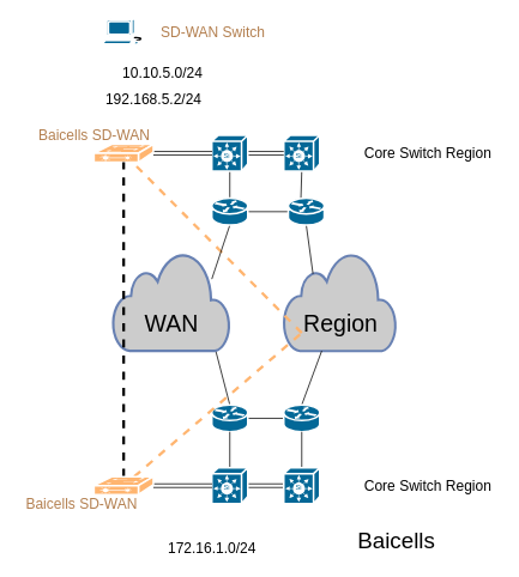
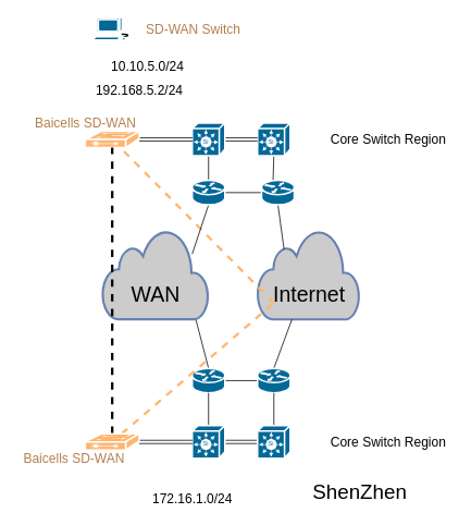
  <mxCell id="0" />
  <mxCell id="1" parent="0" />
  <mxCell id="2" value="" style="html=1;outlineConnect=0;fillColor=#CCCCCC;strokeColor=#6881B3;gradientColor=none;gradientDirection=north;strokeWidth=2;shape=mxgraph.networks.cloud;fontColor=#ffffff;" vertex="1" parent="1"><mxGeometry x="315" y="280" width="125" height="110" as="geometry" /></mxCell>
  <mxCell id="3" style="edgeStyle=none;rounded=0;orthogonalLoop=1;jettySize=auto;html=1;exitX=0.5;exitY=1;exitDx=0;exitDy=0;exitPerimeter=0;entryX=0.35;entryY=0.033;entryDx=0;entryDy=0;entryPerimeter=0;endArrow=none;endFill=0;strokeColor=#000000;" edge="1" parent="1" source="4" target="24"><mxGeometry relative="1" as="geometry" /></mxCell>
  <mxCell id="4" value="" style="shape=mxgraph.cisco.switches.simultilayer_switch;html=1;pointerEvents=1;dashed=0;fillColor=#036897;strokeColor=#ffffff;strokeWidth=2;verticalLabelPosition=bottom;verticalAlign=top;align=center;outlineConnect=0;" vertex="1" parent="1"><mxGeometry x="315" y="150" width="40" height="40" as="geometry" /></mxCell>
  <mxCell id="5" style="edgeStyle=none;rounded=0;orthogonalLoop=1;jettySize=auto;html=1;exitX=1;exitY=0.5;exitDx=0;exitDy=0;exitPerimeter=0;entryX=0;entryY=0.5;entryDx=0;entryDy=0;entryPerimeter=0;endArrow=none;endFill=0;strokeColor=#000000;" edge="1" parent="1" source="7" target="11"><mxGeometry relative="1" as="geometry" /></mxCell>
  <mxCell id="6" style="edgeStyle=none;rounded=0;orthogonalLoop=1;jettySize=auto;html=1;exitX=0.5;exitY=0;exitDx=0;exitDy=0;exitPerimeter=0;entryX=0.88;entryY=1;entryDx=0;entryDy=0;entryPerimeter=0;endArrow=none;endFill=0;strokeColor=#000000;" edge="1" parent="1" source="7" target="8"><mxGeometry relative="1" as="geometry" /></mxCell>
  <mxCell id="7" value="" style="shape=mxgraph.cisco.routers.router;html=1;pointerEvents=1;dashed=0;fillColor=#036897;strokeColor=#ffffff;strokeWidth=2;verticalLabelPosition=bottom;verticalAlign=top;align=center;outlineConnect=0;" vertex="1" parent="1"><mxGeometry x="235" y="450" width="40" height="30" as="geometry" /></mxCell>
  <mxCell id="8" value="" style="html=1;outlineConnect=0;fillColor=#CCCCCC;strokeColor=#6881B3;gradientColor=none;gradientDirection=north;strokeWidth=2;shape=mxgraph.networks.cloud;fontColor=#ffffff;" vertex="1" parent="1"><mxGeometry x="125" y="280" width="130" height="110" as="geometry" /></mxCell>
  <mxCell id="9" style="edgeStyle=none;rounded=0;orthogonalLoop=1;jettySize=auto;html=1;dashed=1;endArrow=none;endFill=0;fillColor=#ffe6cc;strokeColor=#FFB570;strokeWidth=3;" edge="1" parent="1" target="26"><mxGeometry relative="1" as="geometry"><mxPoint x="335" y="370" as="sourcePoint" /></mxGeometry></mxCell>
  <mxCell id="10" style="edgeStyle=none;rounded=0;orthogonalLoop=1;jettySize=auto;html=1;exitX=0.5;exitY=0;exitDx=0;exitDy=0;exitPerimeter=0;endArrow=none;endFill=0;strokeColor=#000000;" edge="1" parent="1" source="11" target="2"><mxGeometry relative="1" as="geometry"><mxPoint x="345" y="400" as="targetPoint" /></mxGeometry></mxCell>
  <mxCell id="11" value="" style="shape=mxgraph.cisco.routers.router;html=1;pointerEvents=1;dashed=0;fillColor=#036897;strokeColor=#ffffff;strokeWidth=2;verticalLabelPosition=bottom;verticalAlign=top;align=center;outlineConnect=0;" vertex="1" parent="1"><mxGeometry x="315" y="450" width="40" height="30" as="geometry" /></mxCell>
  <mxCell id="12" style="edgeStyle=none;shape=link;rounded=0;orthogonalLoop=1;jettySize=auto;html=1;exitX=1;exitY=0.5;exitDx=0;exitDy=0;exitPerimeter=0;entryX=0.01;entryY=0.5;entryDx=0;entryDy=0;entryPerimeter=0;endArrow=none;endFill=0;strokeColor=#000000;" edge="1" parent="1" source="14" target="16"><mxGeometry relative="1" as="geometry" /></mxCell>
  <mxCell id="13" style="edgeStyle=none;rounded=0;orthogonalLoop=1;jettySize=auto;html=1;exitX=0.5;exitY=0;exitDx=0;exitDy=0;exitPerimeter=0;entryX=0.5;entryY=1;entryDx=0;entryDy=0;entryPerimeter=0;endArrow=none;endFill=0;strokeColor=#000000;" edge="1" parent="1" source="14" target="7"><mxGeometry relative="1" as="geometry" /></mxCell>
  <mxCell id="14" value="" style="shape=mxgraph.cisco.switches.simultilayer_switch;html=1;pointerEvents=1;dashed=0;fillColor=#036897;strokeColor=#ffffff;strokeWidth=2;verticalLabelPosition=bottom;verticalAlign=top;align=center;outlineConnect=0;" vertex="1" parent="1"><mxGeometry x="235" y="520" width="40" height="40" as="geometry" /></mxCell>
  <mxCell id="15" style="edgeStyle=none;rounded=0;orthogonalLoop=1;jettySize=auto;html=1;exitX=0.5;exitY=0;exitDx=0;exitDy=0;exitPerimeter=0;entryX=0.5;entryY=1;entryDx=0;entryDy=0;entryPerimeter=0;endArrow=none;endFill=0;strokeColor=#000000;" edge="1" parent="1" source="16" target="11"><mxGeometry relative="1" as="geometry" /></mxCell>
  <mxCell id="16" value="" style="shape=mxgraph.cisco.switches.simultilayer_switch;html=1;pointerEvents=1;dashed=0;fillColor=#036897;strokeColor=#ffffff;strokeWidth=2;verticalLabelPosition=bottom;verticalAlign=top;align=center;outlineConnect=0;" vertex="1" parent="1"><mxGeometry x="315" y="520" width="40" height="40" as="geometry" /></mxCell>
  <mxCell id="17" style="edgeStyle=none;shape=link;rounded=0;orthogonalLoop=1;jettySize=auto;html=1;exitX=1;exitY=0.5;exitDx=0;exitDy=0;exitPerimeter=0;endArrow=none;endFill=0;strokeColor=#000000;" edge="1" parent="1" source="19" target="4"><mxGeometry relative="1" as="geometry" /></mxCell>
  <mxCell id="18" style="edgeStyle=none;rounded=0;orthogonalLoop=1;jettySize=auto;html=1;exitX=0.5;exitY=1;exitDx=0;exitDy=0;exitPerimeter=0;entryX=0.5;entryY=0;entryDx=0;entryDy=0;entryPerimeter=0;endArrow=none;endFill=0;strokeColor=#000000;" edge="1" parent="1" source="19" target="22"><mxGeometry relative="1" as="geometry" /></mxCell>
  <mxCell id="19" value="" style="shape=mxgraph.cisco.switches.simultilayer_switch;html=1;pointerEvents=1;dashed=0;fillColor=#036897;strokeColor=#ffffff;strokeWidth=2;verticalLabelPosition=bottom;verticalAlign=top;align=center;outlineConnect=0;" vertex="1" parent="1"><mxGeometry x="235" y="150" width="40" height="40" as="geometry" /></mxCell>
  <mxCell id="20" style="edgeStyle=none;rounded=0;orthogonalLoop=1;jettySize=auto;html=1;exitX=1;exitY=0.5;exitDx=0;exitDy=0;exitPerimeter=0;entryX=0;entryY=0.5;entryDx=0;entryDy=0;entryPerimeter=0;endArrow=none;endFill=0;strokeColor=#000000;" edge="1" parent="1" source="22" target="24"><mxGeometry relative="1" as="geometry" /></mxCell>
  <mxCell id="21" style="edgeStyle=none;rounded=0;orthogonalLoop=1;jettySize=auto;html=1;exitX=0.5;exitY=1;exitDx=0;exitDy=0;exitPerimeter=0;endArrow=none;endFill=0;strokeColor=#000000;entryX=0.846;entryY=0.273;entryDx=0;entryDy=0;entryPerimeter=0;" edge="1" parent="1" source="22" target="8"><mxGeometry relative="1" as="geometry"><mxPoint x="235" y="300" as="targetPoint" /></mxGeometry></mxCell>
  <mxCell id="22" value="" style="shape=mxgraph.cisco.routers.router;html=1;pointerEvents=1;dashed=0;fillColor=#036897;strokeColor=#ffffff;strokeWidth=2;verticalLabelPosition=bottom;verticalAlign=top;align=center;outlineConnect=0;" vertex="1" parent="1"><mxGeometry x="235" y="220" width="40" height="30" as="geometry" /></mxCell>
  <mxCell id="23" style="edgeStyle=none;rounded=0;orthogonalLoop=1;jettySize=auto;html=1;exitX=0.5;exitY=1;exitDx=0;exitDy=0;exitPerimeter=0;endArrow=none;endFill=0;strokeColor=#000000;entryX=0.26;entryY=0.22;entryDx=0;entryDy=0;entryPerimeter=0;" edge="1" parent="1" source="24" target="2"><mxGeometry relative="1" as="geometry" /></mxCell>
  <mxCell id="24" value="" style="shape=mxgraph.cisco.routers.router;html=1;pointerEvents=1;dashed=0;fillColor=#036897;strokeColor=#ffffff;strokeWidth=2;verticalLabelPosition=bottom;verticalAlign=top;align=center;outlineConnect=0;" vertex="1" parent="1"><mxGeometry x="320" y="220" width="40" height="30" as="geometry" /></mxCell>
  <mxCell id="25" style="edgeStyle=none;rounded=0;orthogonalLoop=1;jettySize=auto;html=1;exitX=1;exitY=0.5;exitDx=0;exitDy=0;exitPerimeter=0;entryX=0.01;entryY=0.5;entryDx=0;entryDy=0;entryPerimeter=0;endArrow=none;endFill=0;strokeColor=#000000;shape=link;" edge="1" parent="1" source="26" target="19"><mxGeometry relative="1" as="geometry" /></mxCell>
  <mxCell id="26" value="" style="shape=mxgraph.cisco.switches.layer_2_remote_switch;html=1;pointerEvents=1;dashed=0;fillColor=#FFB570;strokeColor=#ffffff;strokeWidth=2;verticalLabelPosition=bottom;verticalAlign=top;align=center;outlineConnect=0;" vertex="1" parent="1"><mxGeometry x="104" y="160" width="66" height="20" as="geometry" /></mxCell>
  <mxCell id="27" style="edgeStyle=orthogonalEdgeStyle;rounded=0;orthogonalLoop=1;jettySize=auto;html=1;dashed=1;endArrow=none;endFill=0;entryX=0.5;entryY=1;entryDx=0;entryDy=0;entryPerimeter=0;strokeWidth=3;" edge="1" parent="1" source="30" target="26"><mxGeometry relative="1" as="geometry"><mxPoint x="137" y="250" as="targetPoint" /></mxGeometry></mxCell>
  <mxCell id="28" style="edgeStyle=none;rounded=0;orthogonalLoop=1;jettySize=auto;html=1;dashed=1;endArrow=none;endFill=0;fillColor=#ffe6cc;strokeColor=#FFB570;strokeWidth=3;" edge="1" parent="1" source="30"><mxGeometry relative="1" as="geometry"><mxPoint x="335" y="370" as="targetPoint" /></mxGeometry></mxCell>
  <mxCell id="29" style="edgeStyle=none;rounded=0;orthogonalLoop=1;jettySize=auto;html=1;exitX=1;exitY=0.5;exitDx=0;exitDy=0;exitPerimeter=0;entryX=0.01;entryY=0.5;entryDx=0;entryDy=0;entryPerimeter=0;endArrow=none;endFill=0;strokeColor=#000000;shape=link;" edge="1" parent="1" source="30" target="14"><mxGeometry relative="1" as="geometry" /></mxCell>
  <mxCell id="30" value="" style="shape=mxgraph.cisco.switches.layer_2_remote_switch;html=1;pointerEvents=1;dashed=0;fillColor=#FFB570;strokeColor=#ffffff;strokeWidth=2;verticalLabelPosition=bottom;verticalAlign=top;align=center;outlineConnect=0;" vertex="1" parent="1"><mxGeometry x="104" y="530" width="66" height="20" as="geometry" /></mxCell>
  <mxCell id="31" value="&lt;font style=&quot;font-size: 26px&quot;&gt;WAN&lt;/font&gt;" style="text;html=1;resizable=0;autosize=1;align=center;verticalAlign=middle;points=[];fillColor=none;strokeColor=none;rounded=0;" vertex="1" parent="1"><mxGeometry x="145" y="350" width="90" height="20" as="geometry" /></mxCell>
- <mxCell id="32" value="&lt;span style=&quot;font-size: 26px&quot;&gt;Region&lt;/span&gt;" style="text;html=1;resizable=0;autosize=1;align=center;verticalAlign=middle;points=[];fillColor=none;strokeColor=none;rounded=0;" vertex="1" parent="1"><mxGeometry x="327.5" y="350" width="100" height="20" as="geometry" /></mxCell>
- <mxCell id="33" value="&lt;span style=&quot;font-size: 25px&quot;&gt;Baicells&lt;/span&gt;" style="text;html=1;resizable=0;autosize=1;align=center;verticalAlign=middle;points=[];fillColor=none;strokeColor=none;rounded=0;" vertex="1" parent="1"><mxGeometry x="375" y="590" width="130" height="20" as="geometry" /></mxCell>
+ <mxCell id="32" value="&lt;span style=&quot;font-size: 26px&quot;&gt;Internet&lt;/span&gt;" style="text;html=1;resizable=0;autosize=1;align=center;verticalAlign=middle;points=[];fillColor=none;strokeColor=none;rounded=0;" vertex="1" parent="1"><mxGeometry x="327.5" y="350" width="100" height="20" as="geometry" /></mxCell>
+ <mxCell id="33" value="&lt;span style=&quot;font-size: 25px&quot;&gt;ShenZhen&lt;/span&gt;" style="text;html=1;resizable=0;autosize=1;align=center;verticalAlign=middle;points=[];fillColor=none;strokeColor=none;rounded=0;" vertex="1" parent="1"><mxGeometry x="375" y="590" width="130" height="20" as="geometry" /></mxCell>
  <mxCell id="34" value="&lt;font style=&quot;font-size: 16px&quot;&gt;172.16.1.0/24&lt;/font&gt;" style="text;html=1;resizable=0;autosize=1;align=center;verticalAlign=middle;points=[];fillColor=none;strokeColor=none;rounded=0;" vertex="1" parent="1"><mxGeometry x="180" y="600" width="110" height="20" as="geometry" /></mxCell>
  <mxCell id="35" value="&lt;font style=&quot;font-size: 16px&quot;&gt;10.10.5.0/24&lt;/font&gt;" style="text;html=1;resizable=0;autosize=1;align=center;verticalAlign=middle;points=[];fillColor=none;strokeColor=none;rounded=0;" vertex="1" parent="1"><mxGeometry x="130" y="70" width="100" height="20" as="geometry" /></mxCell>
  <mxCell id="36" value="&lt;font style=&quot;font-size: 16px&quot;&gt;192.168.5.2/24&lt;/font&gt;" style="text;html=1;resizable=0;autosize=1;align=center;verticalAlign=middle;points=[];fillColor=none;strokeColor=none;rounded=0;" vertex="1" parent="1"><mxGeometry x="110" y="100" width="120" height="20" as="geometry" /></mxCell>
  <mxCell id="37" value="&lt;span style=&quot;font-size: 16px&quot;&gt;Baicells SD-WAN&lt;/span&gt;" style="text;html=1;resizable=0;autosize=1;align=center;verticalAlign=middle;points=[];fillColor=none;strokeColor=none;rounded=0;fontColor=#B37F4F;" vertex="1" parent="1"><mxGeometry x="20" y="550" width="140" height="20" as="geometry" /></mxCell>
  <mxCell id="38" value="&lt;span style=&quot;font-size: 16px&quot;&gt;Baicells SD-WAN&lt;/span&gt;" style="text;html=1;resizable=0;autosize=1;align=center;verticalAlign=middle;points=[];fillColor=none;strokeColor=none;rounded=0;fontColor=#B37F4F;" vertex="1" parent="1"><mxGeometry x="34" y="140" width="140" height="20" as="geometry" /></mxCell>
  <mxCell id="39" value="" style="shape=mxgraph.cisco.computers_and_peripherals.workstation;html=1;pointerEvents=1;dashed=0;fillColor=#036897;strokeColor=#ffffff;strokeWidth=2;verticalLabelPosition=bottom;verticalAlign=top;align=center;outlineConnect=0;" vertex="1" parent="1"><mxGeometry x="113" y="20" width="48" height="30" as="geometry" /></mxCell>
  <mxCell id="40" value="&lt;span style=&quot;font-size: 16px&quot;&gt;SD-WAN Switch&lt;/span&gt;" style="text;html=1;resizable=0;autosize=1;align=center;verticalAlign=middle;points=[];fillColor=none;strokeColor=none;rounded=0;fontColor=#B37F4F;" vertex="1" parent="1"><mxGeometry x="161" y="25" width="150" height="20" as="geometry" /></mxCell>
  <mxCell id="41" value="&lt;span style=&quot;font-size: 16px&quot;&gt;Core Switch Region&lt;/span&gt;" style="text;html=1;resizable=0;autosize=1;align=center;verticalAlign=middle;points=[];fillColor=none;strokeColor=none;rounded=0;" vertex="1" parent="1"><mxGeometry x="395" y="160" width="160" height="20" as="geometry" /></mxCell>
  <mxCell id="42" value="&lt;span style=&quot;font-size: 16px&quot;&gt;Core Switch Region&lt;/span&gt;" style="text;html=1;resizable=0;autosize=1;align=center;verticalAlign=middle;points=[];fillColor=none;strokeColor=none;rounded=0;" vertex="1" parent="1"><mxGeometry x="395" y="530" width="160" height="20" as="geometry" /></mxCell>
